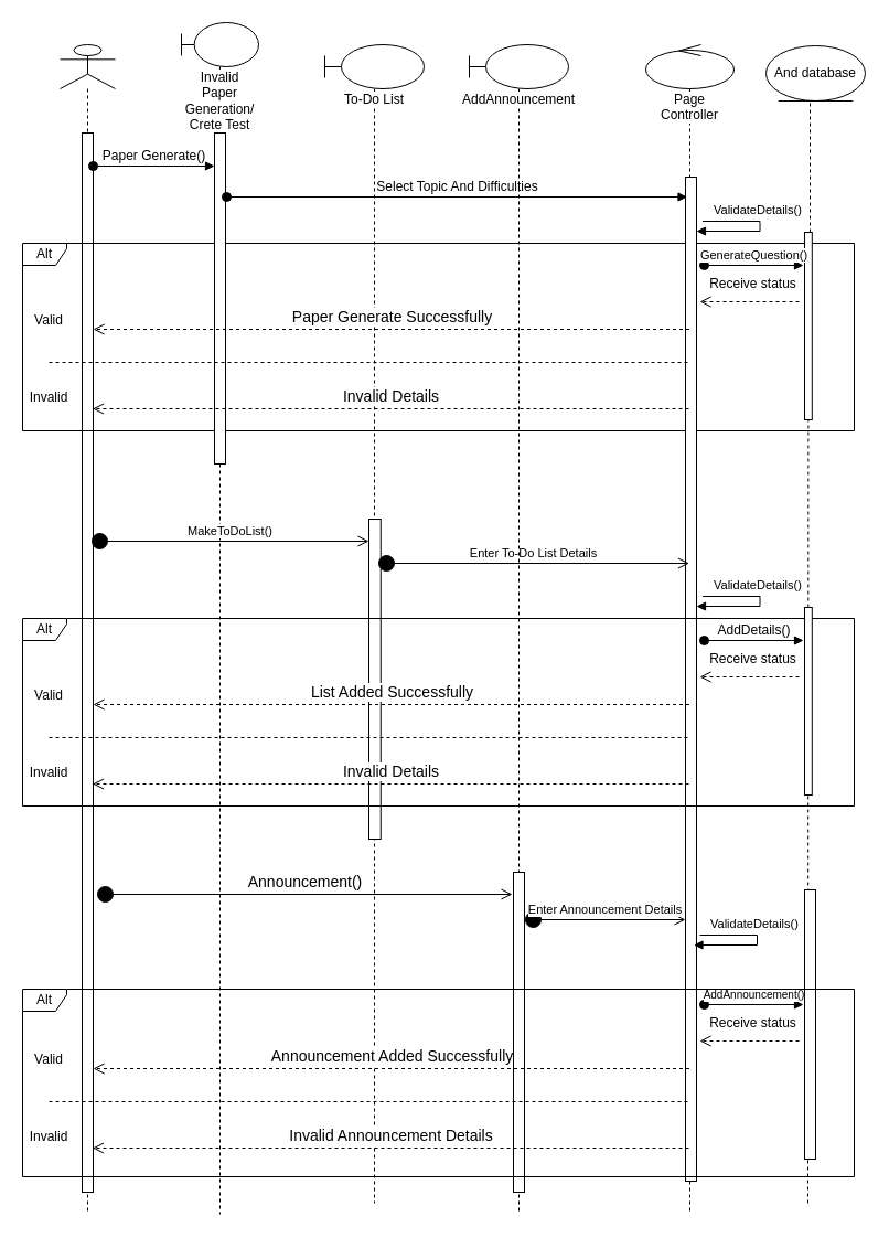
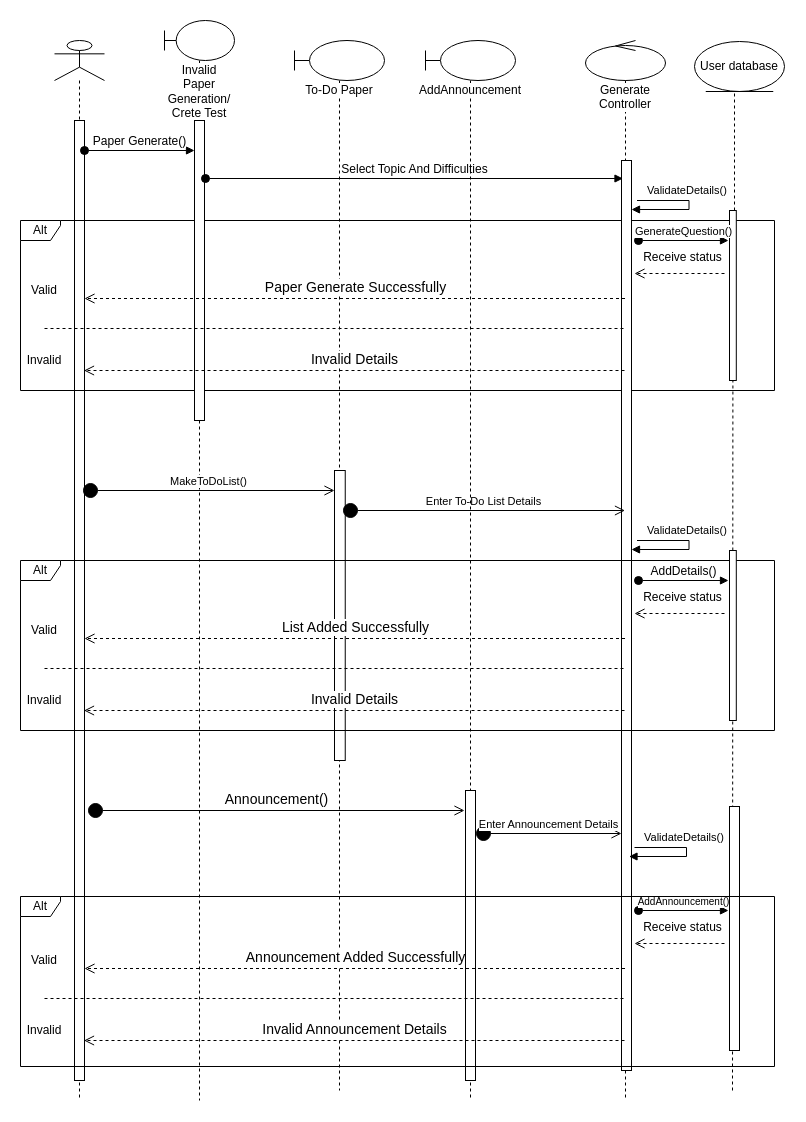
  <mxCell id="0" />
  <mxCell id="1" parent="0" />
  <mxCell id="2" value="" style="shape=umlLifeline;participant=umlActor;perimeter=lifelinePerimeter;whiteSpace=wrap;html=1;container=1;collapsible=0;recursiveResize=0;verticalAlign=top;spacingTop=36;labelBackgroundColor=#ffffff;outlineConnect=0;" parent="1" vertex="1"><mxGeometry x="54" y="40" width="50" height="1060" as="geometry" /></mxCell>
  <mxCell id="3" value="" style="html=1;points=[];perimeter=orthogonalPerimeter;" parent="2" vertex="1"><mxGeometry x="20" y="80" width="10" height="960" as="geometry" /></mxCell>
  <mxCell id="4" value="&lt;span style=&quot;font-size: 12px&quot;&gt;Paper Generate()&lt;/span&gt;" style="html=1;verticalAlign=bottom;startArrow=oval;startFill=1;endArrow=block;startSize=8;" parent="2" target="7" edge="1"><mxGeometry width="60" relative="1" as="geometry"><mxPoint x="30" y="110" as="sourcePoint" /><mxPoint x="130" y="110" as="targetPoint" /></mxGeometry></mxCell>
  <mxCell id="5" value="Alt" style="shape=umlFrame;whiteSpace=wrap;html=1;width=40;height=20;" parent="2" vertex="1"><mxGeometry x="-34" y="180" width="754" height="170" as="geometry" /></mxCell>
  <mxCell id="6" value="Invalid&lt;br&gt;Paper&lt;br&gt;Generation/&lt;br&gt;Crete Test" style="shape=umlLifeline;participant=umlBoundary;perimeter=lifelinePerimeter;whiteSpace=wrap;html=1;container=1;collapsible=0;recursiveResize=0;verticalAlign=top;spacingTop=36;labelBackgroundColor=#ffffff;outlineConnect=0;" parent="1" vertex="1"><mxGeometry x="164" y="20" width="70" height="1080" as="geometry" /></mxCell>
  <mxCell id="7" value="" style="html=1;points=[];perimeter=orthogonalPerimeter;" parent="6" vertex="1"><mxGeometry x="30" y="100" width="10" height="300" as="geometry" /></mxCell>
- <mxCell id="8" value="To-Do List" style="shape=umlLifeline;participant=umlBoundary;perimeter=lifelinePerimeter;whiteSpace=wrap;html=1;container=1;collapsible=0;recursiveResize=0;verticalAlign=top;spacingTop=36;labelBackgroundColor=#ffffff;outlineConnect=0;" parent="1" vertex="1"><mxGeometry x="294" y="40" width="90" height="1050" as="geometry" /></mxCell>
+ <mxCell id="8" value="To-Do Paper" style="shape=umlLifeline;participant=umlBoundary;perimeter=lifelinePerimeter;whiteSpace=wrap;html=1;container=1;collapsible=0;recursiveResize=0;verticalAlign=top;spacingTop=36;labelBackgroundColor=#ffffff;outlineConnect=0;" parent="1" vertex="1"><mxGeometry x="294" y="40" width="90" height="1050" as="geometry" /></mxCell>
  <mxCell id="9" value="" style="html=1;points=[];perimeter=orthogonalPerimeter;" parent="8" vertex="1"><mxGeometry x="40" y="430" width="10.74" height="290" as="geometry" /></mxCell>
- <mxCell id="10" value="Page Controller" style="shape=umlLifeline;participant=umlControl;perimeter=lifelinePerimeter;whiteSpace=wrap;html=1;container=1;collapsible=0;recursiveResize=0;verticalAlign=top;spacingTop=36;labelBackgroundColor=#ffffff;outlineConnect=0;" parent="1" vertex="1"><mxGeometry x="585" y="40" width="80" height="1060" as="geometry" /></mxCell>
+ <mxCell id="10" value="Generate Controller" style="shape=umlLifeline;participant=umlControl;perimeter=lifelinePerimeter;whiteSpace=wrap;html=1;container=1;collapsible=0;recursiveResize=0;verticalAlign=top;spacingTop=36;labelBackgroundColor=#ffffff;outlineConnect=0;" parent="1" vertex="1"><mxGeometry x="585" y="40" width="80" height="1060" as="geometry" /></mxCell>
  <mxCell id="11" value="" style="html=1;points=[];perimeter=orthogonalPerimeter;" parent="10" vertex="1"><mxGeometry x="36" y="120" width="10" height="910" as="geometry" /></mxCell>
  <mxCell id="12" value="&lt;span style=&quot;font-size: 12px&quot;&gt;Select Topic And Difficulties&lt;/span&gt;" style="html=1;verticalAlign=bottom;startArrow=oval;startFill=1;endArrow=block;startSize=8;exitX=1.3;exitY=0.475;exitDx=0;exitDy=0;exitPerimeter=0;" parent="1" edge="1"><mxGeometry width="60" relative="1" as="geometry"><mxPoint x="205" y="178" as="sourcePoint" /><mxPoint x="622.5" y="178" as="targetPoint" /></mxGeometry></mxCell>
  <mxCell id="13" value="ValidateDetails()" style="edgeStyle=orthogonalEdgeStyle;html=1;align=left;spacingLeft=2;endArrow=block;rounded=0;" parent="1" edge="1"><mxGeometry x="-0.924" y="10" relative="1" as="geometry"><mxPoint x="636.5" y="200" as="sourcePoint" /><Array as="points"><mxPoint x="688.5" y="200" /><mxPoint x="688.5" y="209" /></Array><mxPoint x="631" y="209" as="targetPoint" /><mxPoint x="1" as="offset" /></mxGeometry></mxCell>
  <mxCell id="14" value="" style="endArrow=none;dashed=1;html=1;" parent="1" edge="1"><mxGeometry width="50" height="50" relative="1" as="geometry"><mxPoint x="44" y="328" as="sourcePoint" /><mxPoint x="624.5" y="328" as="targetPoint" /></mxGeometry></mxCell>
  <mxCell id="15" value="Valid" style="text;html=1;strokeColor=none;fillColor=none;align=center;verticalAlign=middle;whiteSpace=wrap;rounded=0;" parent="1" vertex="1"><mxGeometry x="24" y="280" width="40" height="20" as="geometry" /></mxCell>
  <mxCell id="16" value="Invalid" style="text;html=1;strokeColor=none;fillColor=none;align=center;verticalAlign=middle;whiteSpace=wrap;rounded=0;" parent="1" vertex="1"><mxGeometry x="24" y="350" width="40" height="20" as="geometry" /></mxCell>
  <mxCell id="17" value="&lt;span style=&quot;font-size: 14px&quot;&gt;Paper Generate Successfully&lt;/span&gt;" style="html=1;verticalAlign=bottom;endArrow=open;dashed=1;endSize=8;entryX=1.1;entryY=0.682;entryDx=0;entryDy=0;entryPerimeter=0;" parent="1" edge="1"><mxGeometry relative="1" as="geometry"><mxPoint x="624.5" y="298" as="sourcePoint" /><mxPoint x="84" y="298" as="targetPoint" /></mxGeometry></mxCell>
  <mxCell id="18" value="Enter To-Do List Details" style="html=1;verticalAlign=bottom;startArrow=circle;startFill=1;endArrow=open;startSize=6;endSize=8;" parent="1" target="10" edge="1"><mxGeometry width="80" relative="1" as="geometry"><mxPoint x="342" y="510" as="sourcePoint" /><mxPoint x="464" y="510" as="targetPoint" /></mxGeometry></mxCell>
  <mxCell id="19" value="AddAnnouncement" style="shape=umlLifeline;participant=umlBoundary;perimeter=lifelinePerimeter;whiteSpace=wrap;html=1;container=1;collapsible=0;recursiveResize=0;verticalAlign=top;spacingTop=36;labelBackgroundColor=#ffffff;outlineConnect=0;" parent="1" vertex="1"><mxGeometry x="425" y="40" width="90" height="1060" as="geometry" /></mxCell>
  <mxCell id="20" value="" style="html=1;points=[];perimeter=orthogonalPerimeter;" parent="19" vertex="1"><mxGeometry x="40" y="750" width="10" height="290" as="geometry" /></mxCell>
- <mxCell id="21" value="And database" style="ellipse;shape=umlEntity;whiteSpace=wrap;html=1;" parent="1" vertex="1"><mxGeometry x="694" y="41" width="90" height="50" as="geometry" /></mxCell>
+ <mxCell id="21" value="User database" style="ellipse;shape=umlEntity;whiteSpace=wrap;html=1;" parent="1" vertex="1"><mxGeometry x="694" y="41" width="90" height="50" as="geometry" /></mxCell>
  <mxCell id="22" value="" style="endArrow=none;dashed=1;html=1;entryX=0.5;entryY=1;entryDx=0;entryDy=0;" parent="1" source="23" edge="1"><mxGeometry width="50" height="50" relative="1" as="geometry"><mxPoint x="734" y="481" as="sourcePoint" /><mxPoint x="734" y="91" as="targetPoint" /></mxGeometry></mxCell>
  <mxCell id="23" value="" style="html=1;points=[];perimeter=orthogonalPerimeter;" parent="1" vertex="1"><mxGeometry x="729" y="210" width="6.8" height="170" as="geometry" /></mxCell>
  <mxCell id="24" value="" style="endArrow=none;dashed=1;html=1;entryX=0.5;entryY=1;entryDx=0;entryDy=0;" parent="1" target="23" edge="1"><mxGeometry width="50" height="50" relative="1" as="geometry"><mxPoint x="732" y="1090" as="sourcePoint" /><mxPoint x="734" y="91" as="targetPoint" /></mxGeometry></mxCell>
  <mxCell id="25" value="&lt;font style=&quot;font-size: 11px&quot;&gt;GenerateQuestion()&lt;/font&gt;" style="html=1;verticalAlign=bottom;startArrow=oval;startFill=1;endArrow=block;startSize=8;" parent="1" edge="1"><mxGeometry width="60" relative="1" as="geometry"><mxPoint x="638" y="240" as="sourcePoint" /><mxPoint x="728" y="240" as="targetPoint" /></mxGeometry></mxCell>
  <mxCell id="26" value="&lt;font style=&quot;font-size: 12px&quot;&gt;Receive status&lt;/font&gt;" style="html=1;verticalAlign=bottom;endArrow=open;dashed=1;endSize=8;" parent="1" edge="1"><mxGeometry x="-0.064" y="-7" relative="1" as="geometry"><mxPoint x="724" y="273" as="sourcePoint" /><mxPoint x="634" y="273" as="targetPoint" /><mxPoint as="offset" /></mxGeometry></mxCell>
  <mxCell id="27" value="&lt;span style=&quot;font-size: 14px&quot;&gt;Invalid Details&lt;/span&gt;" style="html=1;verticalAlign=bottom;endArrow=open;dashed=1;endSize=8;entryX=1.1;entryY=0.682;entryDx=0;entryDy=0;entryPerimeter=0;" parent="1" edge="1"><mxGeometry relative="1" as="geometry"><mxPoint x="624" y="370" as="sourcePoint" /><mxPoint x="83.5" y="370" as="targetPoint" /></mxGeometry></mxCell>
  <mxCell id="28" value="Alt" style="shape=umlFrame;whiteSpace=wrap;html=1;width=40;height=20;" parent="1" vertex="1"><mxGeometry x="20" y="560" width="754" height="170" as="geometry" /></mxCell>
  <mxCell id="29" value="ValidateDetails()" style="edgeStyle=orthogonalEdgeStyle;html=1;align=left;spacingLeft=2;endArrow=block;rounded=0;" parent="1" edge="1"><mxGeometry x="-0.924" y="10" relative="1" as="geometry"><mxPoint x="636.5" y="540" as="sourcePoint" /><Array as="points"><mxPoint x="688.5" y="540" /><mxPoint x="688.5" y="549" /></Array><mxPoint x="631" y="549" as="targetPoint" /><mxPoint x="1" as="offset" /></mxGeometry></mxCell>
  <mxCell id="30" value="" style="endArrow=none;dashed=1;html=1;" parent="1" edge="1"><mxGeometry width="50" height="50" relative="1" as="geometry"><mxPoint x="44" y="668" as="sourcePoint" /><mxPoint x="624.5" y="668" as="targetPoint" /></mxGeometry></mxCell>
  <mxCell id="31" value="Valid" style="text;html=1;strokeColor=none;fillColor=none;align=center;verticalAlign=middle;whiteSpace=wrap;rounded=0;" parent="1" vertex="1"><mxGeometry x="24" y="620" width="40" height="20" as="geometry" /></mxCell>
  <mxCell id="32" value="Invalid" style="text;html=1;strokeColor=none;fillColor=none;align=center;verticalAlign=middle;whiteSpace=wrap;rounded=0;" parent="1" vertex="1"><mxGeometry x="24" y="690" width="40" height="20" as="geometry" /></mxCell>
  <mxCell id="33" value="&lt;span style=&quot;font-size: 14px&quot;&gt;List Added Successfully&lt;/span&gt;" style="html=1;verticalAlign=bottom;endArrow=open;dashed=1;endSize=8;entryX=1.1;entryY=0.682;entryDx=0;entryDy=0;entryPerimeter=0;" parent="1" edge="1"><mxGeometry relative="1" as="geometry"><mxPoint x="624.5" y="638" as="sourcePoint" /><mxPoint x="84" y="638" as="targetPoint" /></mxGeometry></mxCell>
  <mxCell id="34" value="" style="html=1;points=[];perimeter=orthogonalPerimeter;" parent="1" vertex="1"><mxGeometry x="729" y="550" width="6.8" height="170" as="geometry" /></mxCell>
  <mxCell id="35" value="&lt;span style=&quot;font-size: 12px&quot;&gt;AddDetails()&lt;/span&gt;" style="html=1;verticalAlign=bottom;startArrow=oval;startFill=1;endArrow=block;startSize=8;" parent="1" edge="1"><mxGeometry width="60" relative="1" as="geometry"><mxPoint x="638" y="580" as="sourcePoint" /><mxPoint x="728" y="580" as="targetPoint" /></mxGeometry></mxCell>
  <mxCell id="36" value="&lt;font style=&quot;font-size: 12px&quot;&gt;Receive status&lt;/font&gt;" style="html=1;verticalAlign=bottom;endArrow=open;dashed=1;endSize=8;" parent="1" edge="1"><mxGeometry x="-0.064" y="-7" relative="1" as="geometry"><mxPoint x="724" y="613" as="sourcePoint" /><mxPoint x="634" y="613" as="targetPoint" /><mxPoint as="offset" /></mxGeometry></mxCell>
  <mxCell id="37" value="&lt;span style=&quot;font-size: 14px&quot;&gt;Invalid Details&lt;/span&gt;" style="html=1;verticalAlign=bottom;endArrow=open;dashed=1;endSize=8;entryX=1.1;entryY=0.682;entryDx=0;entryDy=0;entryPerimeter=0;" parent="1" edge="1"><mxGeometry relative="1" as="geometry"><mxPoint x="624" y="710" as="sourcePoint" /><mxPoint x="83.5" y="710" as="targetPoint" /></mxGeometry></mxCell>
  <mxCell id="38" value="MakeToDoList()" style="html=1;verticalAlign=bottom;startArrow=circle;startFill=1;endArrow=open;startSize=6;endSize=8;" parent="1" target="9" edge="1"><mxGeometry width="80" relative="1" as="geometry"><mxPoint x="82" y="490" as="sourcePoint" /><mxPoint x="334" y="513.75" as="targetPoint" /></mxGeometry></mxCell>
  <mxCell id="39" value="" style="html=1;points=[];perimeter=orthogonalPerimeter;" parent="1" vertex="1"><mxGeometry x="729" y="806" width="10" height="244" as="geometry" /></mxCell>
  <mxCell id="40" value="&lt;font style=&quot;font-size: 14px&quot;&gt;Announcement()&lt;/font&gt;" style="html=1;verticalAlign=bottom;startArrow=circle;startFill=1;endArrow=open;startSize=6;endSize=8;" parent="1" edge="1"><mxGeometry width="80" relative="1" as="geometry"><mxPoint x="87" y="810" as="sourcePoint" /><mxPoint x="464" y="810" as="targetPoint" /></mxGeometry></mxCell>
  <mxCell id="41" value="Enter Announcement Details" style="html=1;verticalAlign=bottom;startArrow=circle;startFill=1;endArrow=open;startSize=6;endSize=8;" parent="1" edge="1"><mxGeometry width="80" relative="1" as="geometry"><mxPoint x="475" y="833" as="sourcePoint" /><mxPoint x="621" y="833" as="targetPoint" /></mxGeometry></mxCell>
  <mxCell id="42" value="ValidateDetails()" style="edgeStyle=orthogonalEdgeStyle;html=1;align=left;spacingLeft=2;endArrow=block;rounded=0;" parent="1" edge="1"><mxGeometry x="-0.924" y="10" relative="1" as="geometry"><mxPoint x="634" y="847" as="sourcePoint" /><Array as="points"><mxPoint x="686" y="847" /><mxPoint x="686" y="856" /></Array><mxPoint x="628.5" y="856" as="targetPoint" /><mxPoint x="1" as="offset" /></mxGeometry></mxCell>
  <mxCell id="43" value="" style="endArrow=none;dashed=1;html=1;" parent="1" edge="1"><mxGeometry width="50" height="50" relative="1" as="geometry"><mxPoint x="44" y="998" as="sourcePoint" /><mxPoint x="624.5" y="998" as="targetPoint" /></mxGeometry></mxCell>
  <mxCell id="44" value="Valid" style="text;html=1;strokeColor=none;fillColor=none;align=center;verticalAlign=middle;whiteSpace=wrap;rounded=0;" parent="1" vertex="1"><mxGeometry x="24" y="950" width="40" height="20" as="geometry" /></mxCell>
  <mxCell id="45" value="Invalid" style="text;html=1;strokeColor=none;fillColor=none;align=center;verticalAlign=middle;whiteSpace=wrap;rounded=0;" parent="1" vertex="1"><mxGeometry x="24" y="1020" width="40" height="20" as="geometry" /></mxCell>
  <mxCell id="46" value="&lt;span style=&quot;font-size: 14px&quot;&gt;Announcement Added Successfully&lt;/span&gt;" style="html=1;verticalAlign=bottom;endArrow=open;dashed=1;endSize=8;entryX=1.1;entryY=0.682;entryDx=0;entryDy=0;entryPerimeter=0;" parent="1" edge="1"><mxGeometry relative="1" as="geometry"><mxPoint x="624.5" y="968" as="sourcePoint" /><mxPoint x="84" y="968" as="targetPoint" /></mxGeometry></mxCell>
  <mxCell id="47" value="&lt;font style=&quot;font-size: 10px&quot;&gt;AddAnnouncement()&lt;/font&gt;" style="html=1;verticalAlign=bottom;startArrow=oval;startFill=1;endArrow=block;startSize=8;" parent="1" edge="1"><mxGeometry width="60" relative="1" as="geometry"><mxPoint x="638" y="910" as="sourcePoint" /><mxPoint x="728" y="910" as="targetPoint" /></mxGeometry></mxCell>
  <mxCell id="48" value="&lt;font style=&quot;font-size: 12px&quot;&gt;Receive status&lt;/font&gt;" style="html=1;verticalAlign=bottom;endArrow=open;dashed=1;endSize=8;" parent="1" edge="1"><mxGeometry x="-0.064" y="-7" relative="1" as="geometry"><mxPoint x="724" y="943" as="sourcePoint" /><mxPoint x="634" y="943" as="targetPoint" /><mxPoint as="offset" /></mxGeometry></mxCell>
  <mxCell id="49" value="&lt;span style=&quot;font-size: 14px&quot;&gt;Invalid Announcement Details&lt;/span&gt;" style="html=1;verticalAlign=bottom;endArrow=open;dashed=1;endSize=8;entryX=1.1;entryY=0.682;entryDx=0;entryDy=0;entryPerimeter=0;" parent="1" edge="1"><mxGeometry relative="1" as="geometry"><mxPoint x="624" y="1040" as="sourcePoint" /><mxPoint x="83.5" y="1040" as="targetPoint" /></mxGeometry></mxCell>
  <mxCell id="50" value="Alt" style="shape=umlFrame;whiteSpace=wrap;html=1;width=40;height=20;" parent="1" vertex="1"><mxGeometry x="20" y="896" width="754" height="170" as="geometry" /></mxCell>
